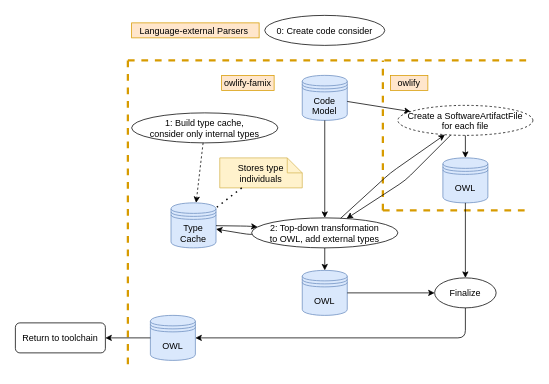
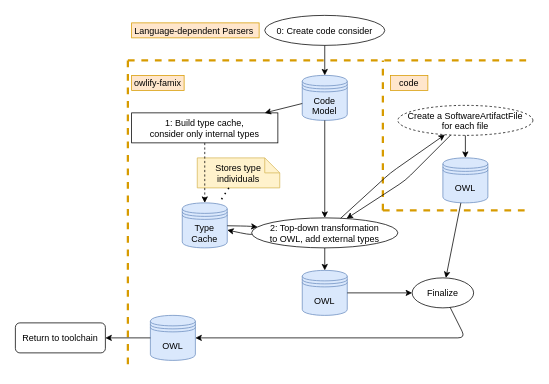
  <mxCell id="0" />
  <mxCell id="1" parent="0" />
  <mxCell id="2" value="0: Create code consider" style="ellipse;" vertex="1" parent="1"><mxGeometry x="352.5" y="20" width="160" height="40" as="geometry" /></mxCell>
  <mxCell id="3" value="Code&#10;Model" style="shape=datastore;fillColor=#dae8fc;strokeColor=#6c8ebf;" vertex="1" parent="1"><mxGeometry x="402.5" y="100" width="60" height="60" as="geometry" /></mxCell>
- <mxCell id="5" value="1: Build type cache,&#10;consider only internal types" style="ellipse;" vertex="1" parent="1"><mxGeometry x="175" y="150" width="195" height="40" as="geometry" /></mxCell>
- <mxCell id="6" value="" style="endArrow=classic;" edge="1" parent="1" source="3" target="18"><mxGeometry width="50" height="50" relative="1" as="geometry"><mxPoint x="330" y="110" as="sourcePoint" /><mxPoint x="380" y="60" as="targetPoint" /></mxGeometry></mxCell>
- <mxCell id="7" value="Type&#10;Cache" style="shape=datastore;fillColor=#dae8fc;strokeColor=#6c8ebf;" vertex="1" parent="1"><mxGeometry x="227.5" y="270" width="60" height="60" as="geometry" /></mxCell>
- <mxCell id="8" value="Stores type&#10;individuals" style="shape=note;size=20;fillColor=#fff2cc;strokeColor=#d6b656;" vertex="1" parent="1"><mxGeometry x="292.5" y="210" width="110" height="40" as="geometry" /></mxCell>
+ <mxCell id="4" value="" style="endArrow=classic;" edge="1" parent="1" source="2" target="3"><mxGeometry width="50" height="50" relative="1" as="geometry"><mxPoint x="330" y="70" as="sourcePoint" /><mxPoint x="380" y="20" as="targetPoint" /></mxGeometry></mxCell>
+ <mxCell id="5" value="1: Build type cache,&#10;consider only internal types" style="rounded=0;" vertex="1" parent="1"><mxGeometry x="175" y="150" width="195" height="40" as="geometry" /></mxCell>
+ <mxCell id="6" value="" style="endArrow=classic;" edge="1" parent="1" source="3" target="5"><mxGeometry width="50" height="50" relative="1" as="geometry"><mxPoint x="330" y="110" as="sourcePoint" /><mxPoint x="380" y="60" as="targetPoint" /></mxGeometry></mxCell>
+ <mxCell id="7" value="Type&#10;Cache" style="shape=datastore;fillColor=#dae8fc;strokeColor=#6c8ebf;" vertex="1" parent="1"><mxGeometry x="242.5" y="270" width="60" height="60" as="geometry" /></mxCell>
+ <mxCell id="8" value="Stores type&#10;individuals" style="shape=note;size=20;fillColor=#fff2cc;strokeColor=#d6b656;" vertex="1" parent="1"><mxGeometry x="262.5" y="210" width="110" height="40" as="geometry" /></mxCell>
  <mxCell id="9" value="" style="endArrow=none;dashed=1;dashPattern=1 3;strokeWidth=2;" edge="1" parent="1" source="8" target="7"><mxGeometry width="50" height="50" relative="1" as="geometry"><mxPoint x="330" y="270" as="sourcePoint" /><mxPoint x="380" y="220" as="targetPoint" /></mxGeometry></mxCell>
  <mxCell id="10" value="" style="endArrow=classic;dashed=1;" edge="1" parent="1" source="5" target="7"><mxGeometry width="50" height="50" relative="1" as="geometry"><mxPoint x="415" y="295" as="sourcePoint" /><mxPoint x="465" y="245" as="targetPoint" /></mxGeometry></mxCell>
  <mxCell id="11" value="2: Top-down transformation &#10;to OWL, add external types" style="ellipse;" vertex="1" parent="1"><mxGeometry x="335" y="290" width="195" height="40" as="geometry" /></mxCell>
  <mxCell id="12" value="" style="endArrow=classic;" edge="1" parent="1" source="3" target="11"><mxGeometry width="50" height="50" relative="1" as="geometry"><mxPoint x="450" y="230" as="sourcePoint" /><mxPoint x="500" y="180" as="targetPoint" /></mxGeometry></mxCell>
  <mxCell id="13" value="" style="endArrow=none;strokeWidth=3;dashed=1;fillColor=#ffe6cc;strokeColor=#d79b00;" edge="1" parent="1"><mxGeometry width="50" height="50" relative="1" as="geometry"><mxPoint x="170" y="80" as="sourcePoint" /><mxPoint x="710" y="80" as="targetPoint" /></mxGeometry></mxCell>
- <mxCell id="14" value="Language-external Parsers " style="text;strokeColor=#d79b00;fillColor=#ffe6cc;align=center;verticalAlign=middle;rounded=0;" vertex="1" parent="1"><mxGeometry x="175" y="30" width="170" height="20" as="geometry" /></mxCell>
- <mxCell id="15" value="owlify-famix" style="text;strokeColor=#d79b00;fillColor=#ffe6cc;align=center;verticalAlign=middle;rounded=0;" vertex="1" parent="1"><mxGeometry x="295" y="100" width="70" height="20" as="geometry" /></mxCell>
+ <mxCell id="14" value="Language-dependent Parsers " style="text;strokeColor=#d79b00;fillColor=#ffe6cc;align=center;verticalAlign=middle;rounded=0;" vertex="1" parent="1"><mxGeometry x="175" y="30" width="170" height="20" as="geometry" /></mxCell>
+ <mxCell id="15" value="owlify-famix" style="text;strokeColor=#d79b00;fillColor=#ffe6cc;align=center;verticalAlign=middle;rounded=0;" vertex="1" parent="1"><mxGeometry x="175" y="100" width="70" height="20" as="geometry" /></mxCell>
  <mxCell id="16" value="" style="endArrow=classic;strokeWidth=1;" edge="1" parent="1" source="7" target="11"><mxGeometry width="50" height="50" relative="1" as="geometry"><mxPoint x="410" y="220" as="sourcePoint" /><mxPoint x="460" y="170" as="targetPoint" /><Array as="points"><mxPoint x="330" y="301" /></Array></mxGeometry></mxCell>
  <mxCell id="17" value="" style="endArrow=classic;strokeWidth=1;" edge="1" parent="1" source="11" target="7"><mxGeometry width="50" height="50" relative="1" as="geometry"><mxPoint x="390" y="300" as="sourcePoint" /><mxPoint x="479.924" y="304.663" as="targetPoint" /><Array as="points"><mxPoint x="330" y="312" /></Array></mxGeometry></mxCell>
  <mxCell id="18" value="Create a SoftwareArtifactFile&#10;for each file" style="ellipse;dashed=1;" vertex="1" parent="1"><mxGeometry x="530" y="140" width="180" height="40" as="geometry" /></mxCell>
  <mxCell id="19" value="" style="endArrow=none;strokeWidth=3;dashed=1;fillColor=#ffe6cc;strokeColor=#d79b00;" edge="1" parent="1"><mxGeometry width="50" height="50" relative="1" as="geometry"><mxPoint x="510" y="280" as="sourcePoint" /><mxPoint x="510" y="80" as="targetPoint" /></mxGeometry></mxCell>
  <mxCell id="20" value="" style="endArrow=none;strokeWidth=3;dashed=1;fillColor=#ffe6cc;strokeColor=#d79b00;" edge="1" parent="1"><mxGeometry width="50" height="50" relative="1" as="geometry"><mxPoint x="510" y="280" as="sourcePoint" /><mxPoint x="700" y="280" as="targetPoint" /></mxGeometry></mxCell>
  <mxCell id="21" value="" style="endArrow=classic;" edge="1" parent="1" source="18" target="11"><mxGeometry width="50" height="50" relative="1" as="geometry"><mxPoint x="412.5" y="147.5" as="sourcePoint" /><mxPoint x="344.346" y="164.539" as="targetPoint" /><Array as="points"><mxPoint x="540" y="240" /></Array></mxGeometry></mxCell>
  <mxCell id="22" value="" style="endArrow=classic;" edge="1" parent="1" source="11" target="18"><mxGeometry width="50" height="50" relative="1" as="geometry"><mxPoint x="610.476" y="189.524" as="sourcePoint" /><mxPoint x="540" y="200" as="targetPoint" /><Array as="points"><mxPoint x="520" y="230" /></Array></mxGeometry></mxCell>
- <mxCell id="23" value="owlify" style="text;strokeColor=#d79b00;fillColor=#ffe6cc;align=center;verticalAlign=middle;rounded=0;" vertex="1" parent="1"><mxGeometry x="520" y="100" width="50" height="20" as="geometry" /></mxCell>
+ <mxCell id="23" value="code" style="text;strokeColor=#d79b00;fillColor=#ffe6cc;align=center;verticalAlign=middle;rounded=0;" vertex="1" parent="1"><mxGeometry x="520" y="100" width="50" height="20" as="geometry" /></mxCell>
  <mxCell id="24" value="OWL" style="shape=datastore;fillColor=#dae8fc;strokeColor=#6c8ebf;" vertex="1" parent="1"><mxGeometry x="402.5" y="360" width="60" height="60" as="geometry" /></mxCell>
  <mxCell id="25" value="" style="endArrow=classic;" edge="1" parent="1" source="11" target="24"><mxGeometry width="50" height="50" relative="1" as="geometry"><mxPoint x="442.5" y="170" as="sourcePoint" /><mxPoint x="442.5" y="300" as="targetPoint" /></mxGeometry></mxCell>
- <mxCell id="26" value="Finalize" style="ellipse;" vertex="1" parent="1"><mxGeometry x="579" y="370" width="82" height="40" as="geometry" /></mxCell>
+ <mxCell id="26" value="Finalize" style="ellipse;" vertex="1" parent="1"><mxGeometry x="549" y="370" width="82" height="40" as="geometry" /></mxCell>
  <mxCell id="27" value="OWL" style="shape=datastore;fillColor=#dae8fc;strokeColor=#6c8ebf;" vertex="1" parent="1"><mxGeometry x="590" y="210" width="60" height="60" as="geometry" /></mxCell>
  <mxCell id="28" value="" style="endArrow=classic;strokeWidth=1;" edge="1" parent="1" source="18" target="27"><mxGeometry width="50" height="50" relative="1" as="geometry"><mxPoint x="360" y="350" as="sourcePoint" /><mxPoint x="410" y="300" as="targetPoint" /></mxGeometry></mxCell>
  <mxCell id="29" value="" style="endArrow=classic;strokeWidth=1;" edge="1" parent="1" source="24" target="26"><mxGeometry width="50" height="50" relative="1" as="geometry"><mxPoint x="360" y="350" as="sourcePoint" /><mxPoint x="410" y="300" as="targetPoint" /></mxGeometry></mxCell>
  <mxCell id="30" value="" style="endArrow=classic;strokeWidth=1;" edge="1" parent="1" source="27" target="26"><mxGeometry width="50" height="50" relative="1" as="geometry"><mxPoint x="360" y="350" as="sourcePoint" /><mxPoint x="410" y="300" as="targetPoint" /></mxGeometry></mxCell>
  <mxCell id="31" value="OWL" style="shape=datastore;fillColor=#dae8fc;strokeColor=#6c8ebf;" vertex="1" parent="1"><mxGeometry x="200" y="420" width="60" height="60" as="geometry" /></mxCell>
  <mxCell id="32" value="" style="endArrow=classic;strokeWidth=1;" edge="1" parent="1" source="26" target="31"><mxGeometry width="50" height="50" relative="1" as="geometry"><mxPoint x="472.5" y="400" as="sourcePoint" /><mxPoint x="589" y="400" as="targetPoint" /><Array as="points"><mxPoint x="620" y="450" /></Array></mxGeometry></mxCell>
  <mxCell id="33" value="" style="endArrow=none;strokeWidth=3;dashed=1;fillColor=#ffe6cc;strokeColor=#d79b00;" edge="1" parent="1"><mxGeometry width="50" height="50" relative="1" as="geometry"><mxPoint x="170" y="80" as="sourcePoint" /><mxPoint x="170" y="490" as="targetPoint" /></mxGeometry></mxCell>
  <mxCell id="34" value="Return to toolchain" style="rounded=1;" vertex="1" parent="1"><mxGeometry x="20" y="430" width="120" height="40" as="geometry" /></mxCell>
  <mxCell id="35" value="" style="endArrow=classic;strokeWidth=1;" edge="1" parent="1" source="31" target="34"><mxGeometry width="50" height="50" relative="1" as="geometry"><mxPoint x="360" y="440" as="sourcePoint" /><mxPoint x="410" y="390" as="targetPoint" /></mxGeometry></mxCell>
